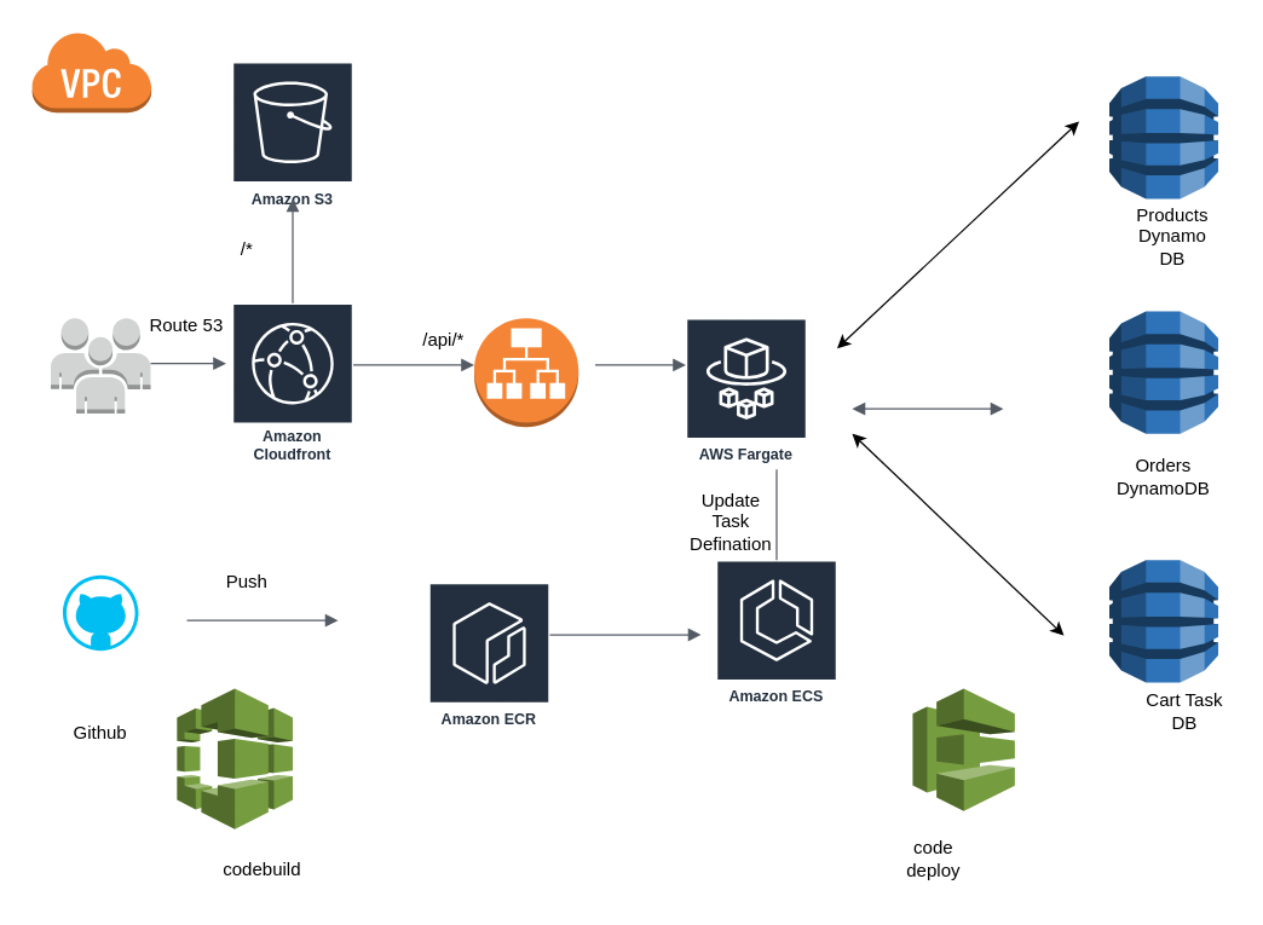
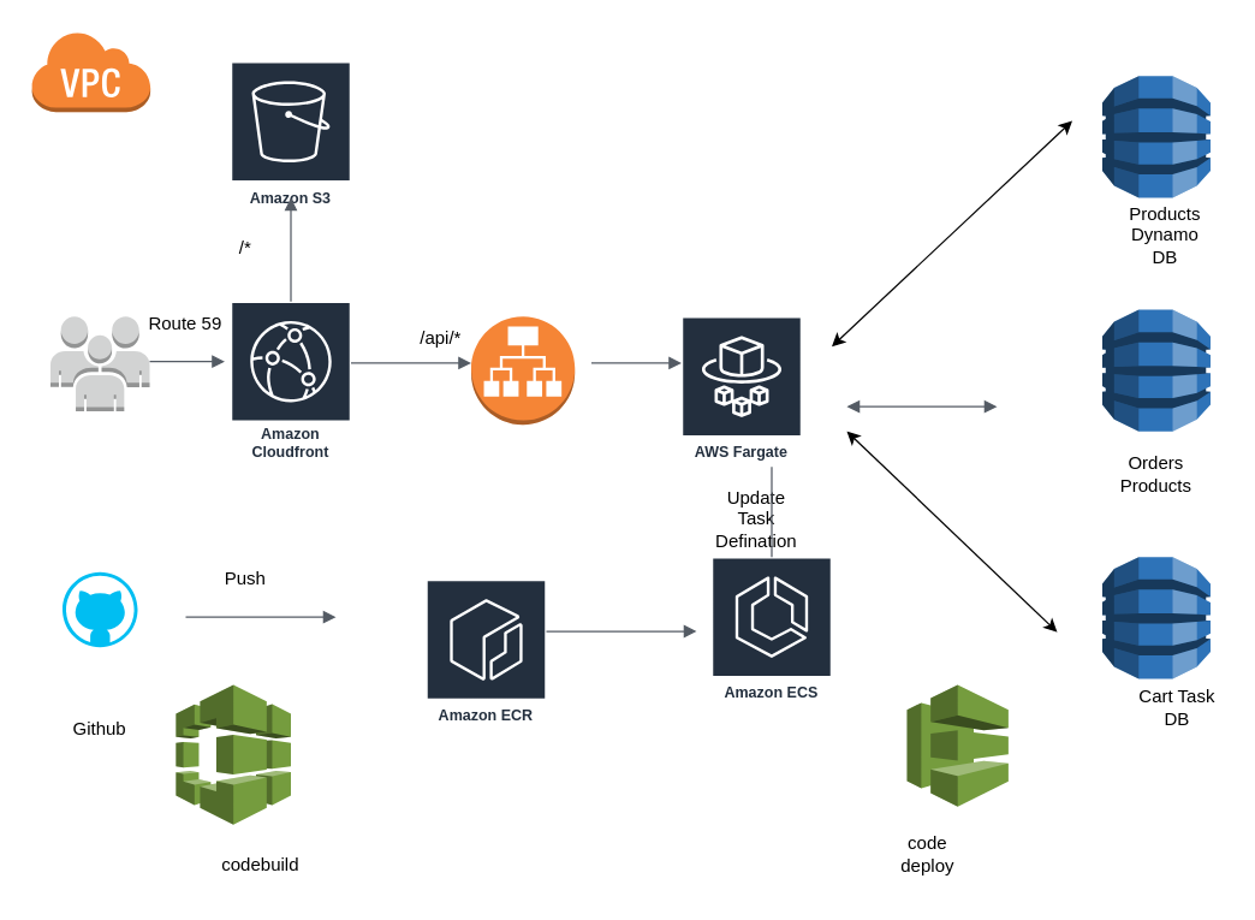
  <mxCell id="0" />
  <mxCell id="1" parent="0" />
  <mxCell id="2" value="" style="outlineConnect=0;dashed=0;verticalLabelPosition=bottom;verticalAlign=top;align=center;html=1;shape=mxgraph.aws3.users;fillColor=#D2D3D3;gradientColor=none;" vertex="1" parent="1"><mxGeometry x="33" y="210" width="66" height="63" as="geometry" /></mxCell>
  <mxCell id="3" value="Amazon Cloudfront" style="sketch=0;outlineConnect=0;fontColor=#232F3E;gradientColor=none;strokeColor=#ffffff;fillColor=#232F3E;dashed=0;verticalLabelPosition=middle;verticalAlign=bottom;align=center;html=1;whiteSpace=wrap;fontSize=10;fontStyle=1;spacing=3;shape=mxgraph.aws4.productIcon;prIcon=mxgraph.aws4.cloudfront;" vertex="1" parent="1"><mxGeometry x="153" y="200" width="80" height="110" as="geometry" /></mxCell>
  <mxCell id="4" value="Amazon S3" style="sketch=0;outlineConnect=0;fontColor=#232F3E;gradientColor=none;strokeColor=#ffffff;fillColor=#232F3E;dashed=0;verticalLabelPosition=middle;verticalAlign=bottom;align=center;html=1;whiteSpace=wrap;fontSize=10;fontStyle=1;spacing=3;shape=mxgraph.aws4.productIcon;prIcon=mxgraph.aws4.s3;" vertex="1" parent="1"><mxGeometry x="153" y="40.5" width="80" height="100" as="geometry" /></mxCell>
  <mxCell id="5" value="" style="outlineConnect=0;dashed=0;verticalLabelPosition=bottom;verticalAlign=top;align=center;html=1;shape=mxgraph.aws3.application_load_balancer;fillColor=#F58536;gradientColor=none;" vertex="1" parent="1"><mxGeometry x="313" y="210" width="69" height="72" as="geometry" /></mxCell>
  <mxCell id="6" value="Amazon ECS" style="sketch=0;outlineConnect=0;fontColor=#232F3E;gradientColor=none;strokeColor=#ffffff;fillColor=#232F3E;dashed=0;verticalLabelPosition=middle;verticalAlign=bottom;align=center;html=1;whiteSpace=wrap;fontSize=10;fontStyle=1;spacing=3;shape=mxgraph.aws4.productIcon;prIcon=mxgraph.aws4.ecs;" vertex="1" parent="1"><mxGeometry x="473" y="370" width="80" height="100" as="geometry" /></mxCell>
  <mxCell id="7" value="Amazon ECR" style="sketch=0;outlineConnect=0;fontColor=#232F3E;gradientColor=none;strokeColor=#ffffff;fillColor=#232F3E;dashed=0;verticalLabelPosition=middle;verticalAlign=bottom;align=center;html=1;whiteSpace=wrap;fontSize=10;fontStyle=1;spacing=3;shape=mxgraph.aws4.productIcon;prIcon=mxgraph.aws4.ecr;" vertex="1" parent="1"><mxGeometry x="283" y="385" width="80" height="100" as="geometry" /></mxCell>
  <mxCell id="8" value="AWS Fargate" style="sketch=0;outlineConnect=0;fontColor=#232F3E;gradientColor=none;strokeColor=#ffffff;fillColor=#232F3E;dashed=0;verticalLabelPosition=middle;verticalAlign=bottom;align=center;html=1;whiteSpace=wrap;fontSize=10;fontStyle=1;spacing=3;shape=mxgraph.aws4.productIcon;prIcon=mxgraph.aws4.fargate;" vertex="1" parent="1"><mxGeometry x="453" y="210" width="80" height="100" as="geometry" /></mxCell>
  <mxCell id="9" value="" style="outlineConnect=0;dashed=0;verticalLabelPosition=bottom;verticalAlign=top;align=center;html=1;shape=mxgraph.aws3.dynamo_db;fillColor=#2E73B8;gradientColor=none;" vertex="1" parent="1"><mxGeometry x="733" y="50" width="72" height="81" as="geometry" /></mxCell>
  <mxCell id="10" value="" style="outlineConnect=0;dashed=0;verticalLabelPosition=bottom;verticalAlign=top;align=center;html=1;shape=mxgraph.aws3.dynamo_db;fillColor=#2E73B8;gradientColor=none;" vertex="1" parent="1"><mxGeometry x="733" y="205.5" width="72" height="81" as="geometry" /></mxCell>
  <mxCell id="11" value="" style="outlineConnect=0;dashed=0;verticalLabelPosition=bottom;verticalAlign=top;align=center;html=1;shape=mxgraph.aws3.dynamo_db;fillColor=#2E73B8;gradientColor=none;" vertex="1" parent="1"><mxGeometry x="733" y="370" width="72" height="81" as="geometry" /></mxCell>
  <mxCell id="12" value="" style="outlineConnect=0;dashed=0;verticalLabelPosition=bottom;verticalAlign=top;align=center;html=1;shape=mxgraph.aws3.virtual_private_cloud;fillColor=#F58534;gradientColor=none;" vertex="1" parent="1"><mxGeometry x="20" width="79.5" height="54" as="geometry" y="20" /></mxCell>
  <mxCell id="13" value="" style="edgeStyle=orthogonalEdgeStyle;html=1;endArrow=block;elbow=vertical;startArrow=none;endFill=1;strokeColor=#545B64;rounded=0;" edge="1" parent="1"><mxGeometry width="100" relative="1" as="geometry"><mxPoint x="99" y="240" as="sourcePoint" /><mxPoint x="149" y="240" as="targetPoint" /></mxGeometry></mxCell>
  <mxCell id="14" value="" style="edgeStyle=orthogonalEdgeStyle;html=1;endArrow=block;elbow=vertical;startArrow=none;endFill=1;strokeColor=#545B64;rounded=0;" edge="1" parent="1" source="3"><mxGeometry width="100" relative="1" as="geometry"><mxPoint x="253" y="241" as="sourcePoint" /><mxPoint x="313" y="241" as="targetPoint" /><Array as="points"><mxPoint x="233" y="240" /><mxPoint x="233" y="240" /></Array></mxGeometry></mxCell>
  <mxCell id="15" value="" style="edgeStyle=orthogonalEdgeStyle;html=1;endArrow=block;elbow=vertical;startArrow=none;endFill=1;strokeColor=#545B64;rounded=0;" edge="1" parent="1" source="3"><mxGeometry width="100" relative="1" as="geometry"><mxPoint x="173" y="180.5" as="sourcePoint" /><mxPoint x="193" y="131" as="targetPoint" /></mxGeometry></mxCell>
  <mxCell id="16" value="" style="edgeStyle=orthogonalEdgeStyle;html=1;endArrow=block;elbow=vertical;startArrow=none;endFill=1;strokeColor=#545B64;rounded=0;" edge="1" parent="1"><mxGeometry width="100" relative="1" as="geometry"><mxPoint x="393" y="241" as="sourcePoint" /><mxPoint x="453" y="241" as="targetPoint" /></mxGeometry></mxCell>
  <mxCell id="17" value="" style="verticalLabelPosition=bottom;html=1;verticalAlign=top;align=center;strokeColor=none;fillColor=#00BEF2;shape=mxgraph.azure.github_code;pointerEvents=1;" vertex="1" parent="1"><mxGeometry x="41" y="380" width="50" height="50" as="geometry" /></mxCell>
  <mxCell id="18" value="" style="edgeStyle=orthogonalEdgeStyle;html=1;endArrow=block;elbow=vertical;startArrow=none;endFill=1;strokeColor=#545B64;rounded=0;" edge="1" parent="1"><mxGeometry width="100" relative="1" as="geometry"><mxPoint x="123" y="410" as="sourcePoint" /><mxPoint x="223" y="410" as="targetPoint" /></mxGeometry></mxCell>
  <mxCell id="19" value="" style="edgeStyle=orthogonalEdgeStyle;html=1;endArrow=block;elbow=vertical;startArrow=block;startFill=1;endFill=1;strokeColor=#545B64;rounded=0;" edge="1" parent="1"><mxGeometry width="100" relative="1" as="geometry"><mxPoint x="563" y="270" as="sourcePoint" /><mxPoint x="663" y="270" as="targetPoint" /></mxGeometry></mxCell>
  <mxCell id="20" value="" style="endArrow=classic;startArrow=classic;html=1;rounded=0;" edge="1" parent="1"><mxGeometry width="50" height="50" relative="1" as="geometry"><mxPoint x="553" y="230" as="sourcePoint" /><mxPoint x="713" y="80" as="targetPoint" /></mxGeometry></mxCell>
  <mxCell id="21" value="" style="endArrow=classic;startArrow=classic;html=1;rounded=0;" edge="1" parent="1"><mxGeometry width="50" height="50" relative="1" as="geometry"><mxPoint x="703" y="420" as="sourcePoint" /><mxPoint x="563" y="286.5" as="targetPoint" /></mxGeometry></mxCell>
  <mxCell id="22" value="Push" style="text;html=1;align=center;verticalAlign=middle;whiteSpace=wrap;rounded=0;" vertex="1" parent="1"><mxGeometry x="133" y="370" width="60" height="30" as="geometry" /></mxCell>
- <mxCell id="23" value="Route 53" style="text;html=1;align=center;verticalAlign=middle;whiteSpace=wrap;rounded=0;" vertex="1" parent="1"><mxGeometry x="93" y="200" width="60" height="30" as="geometry" /></mxCell>
+ <mxCell id="23" value="Route 59" style="text;html=1;align=center;verticalAlign=middle;whiteSpace=wrap;rounded=0;" vertex="1" parent="1"><mxGeometry x="93" y="200" width="60" height="30" as="geometry" /></mxCell>
  <mxCell id="24" value="Products Dynamo DB" style="text;html=1;align=center;verticalAlign=middle;whiteSpace=wrap;rounded=0;" vertex="1" parent="1"><mxGeometry x="745" y="141" width="60" height="30" as="geometry" /></mxCell>
- <mxCell id="25" value="Orders DynamoDB" style="text;html=1;align=center;verticalAlign=middle;whiteSpace=wrap;rounded=0;" vertex="1" parent="1"><mxGeometry x="739" y="300" width="60" height="30" as="geometry" /></mxCell>
+ <mxCell id="25" value="Orders Products" style="text;html=1;align=center;verticalAlign=middle;whiteSpace=wrap;rounded=0;" vertex="1" parent="1"><mxGeometry x="739" y="300" width="60" height="30" as="geometry" /></mxCell>
  <mxCell id="26" value="Cart Task DB" style="text;html=1;align=center;verticalAlign=middle;whiteSpace=wrap;rounded=0;" vertex="1" parent="1"><mxGeometry x="753" y="455" width="60" height="30" as="geometry" /></mxCell>
  <mxCell id="27" value="/api/*" style="text;html=1;align=center;verticalAlign=middle;whiteSpace=wrap;rounded=0;" vertex="1" parent="1"><mxGeometry x="263" y="210" width="60" height="30" as="geometry" /></mxCell>
- <mxCell id="28" value="Update Task Defination" style="text;html=1;align=center;verticalAlign=middle;whiteSpace=wrap;rounded=0;" vertex="1" parent="1"><mxGeometry x="453" y="330" width="60" height="30" as="geometry" /></mxCell>
+ <mxCell id="28" value="Update Task Defination" style="text;html=1;align=center;verticalAlign=middle;whiteSpace=wrap;rounded=0;" vertex="1" parent="1"><mxGeometry x="473" y="330" width="60" height="30" as="geometry" /></mxCell>
  <mxCell id="29" value="" style="edgeStyle=orthogonalEdgeStyle;html=1;endArrow=block;elbow=vertical;startArrow=none;endFill=1;strokeColor=#545B64;rounded=0;" edge="1" parent="1"><mxGeometry width="100" relative="1" as="geometry"><mxPoint x="363" y="419.5" as="sourcePoint" /><mxPoint x="463" y="419.5" as="targetPoint" /></mxGeometry></mxCell>
  <mxCell id="30" value="" style="edgeStyle=orthogonalEdgeStyle;html=1;endArrow=none;elbow=vertical;startArrow=none;endFill=1;strokeColor=#545B64;rounded=0;" edge="1" parent="1" source="6" target="8"><mxGeometry width="100" relative="1" as="geometry"><mxPoint x="433" y="340" as="sourcePoint" /><mxPoint x="533" y="340" as="targetPoint" /><Array as="points"><mxPoint x="493" y="290" /><mxPoint x="493" y="290" /></Array></mxGeometry></mxCell>
  <mxCell id="31" value="" style="outlineConnect=0;dashed=0;verticalLabelPosition=bottom;verticalAlign=top;align=center;html=1;shape=mxgraph.aws3.codedeploy;fillColor=#759C3E;gradientColor=none;" vertex="1" parent="1"><mxGeometry x="603" y="455" width="67.5" height="81" as="geometry" /></mxCell>
  <mxCell id="32" value="" style="outlineConnect=0;dashed=0;verticalLabelPosition=bottom;verticalAlign=top;align=center;html=1;shape=mxgraph.aws3.codebuild;fillColor=#759C3E;gradientColor=none;" vertex="1" parent="1"><mxGeometry x="116.5" y="455" width="76.5" height="93" as="geometry" /></mxCell>
  <mxCell id="33" value="codebuild" style="text;html=1;align=center;verticalAlign=middle;whiteSpace=wrap;rounded=0;" vertex="1" parent="1"><mxGeometry x="143" y="560" width="60" height="30" as="geometry" /></mxCell>
  <mxCell id="34" value="code deploy" style="text;html=1;align=center;verticalAlign=middle;whiteSpace=wrap;rounded=0;" vertex="1" parent="1"><mxGeometry x="586.75" y="553" width="60" height="30" as="geometry" /></mxCell>
  <mxCell id="35" value="Github" style="text;html=1;align=center;verticalAlign=middle;whiteSpace=wrap;rounded=0;" vertex="1" parent="1"><mxGeometry x="36" y="470" width="60" height="30" as="geometry" /></mxCell>
  <mxCell id="36" value="/*" style="text;html=1;align=center;verticalAlign=middle;whiteSpace=wrap;rounded=0;" vertex="1" parent="1"><mxGeometry x="133" y="150" width="60" height="30" as="geometry" /></mxCell>
